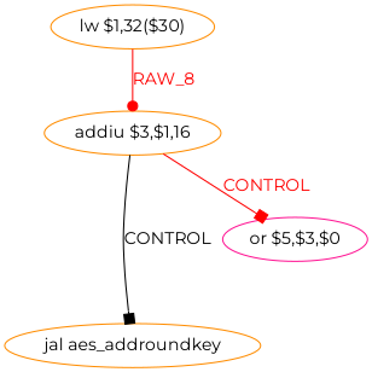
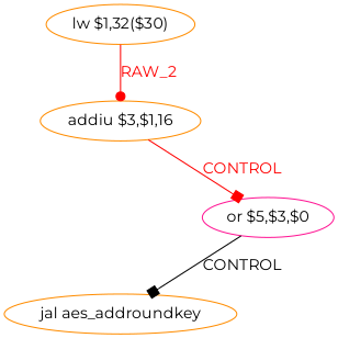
  digraph {
    fontname=Montserrat
    node [color=darkorange fontname=Montserrat shape=ellipse]
    edge [arrowhead=box color=red fontcolor=red fontname=Montserrat]
    n1 [label="jal aes_addroundkey"]
    n2 [label="lw $1,32($30)"]
    n3 [label="addiu $3,$1,16"]
    n4 [color=deeppink label="or $5,$3,$0"]
-   n2 -> n3 [arrowhead=dot label=RAW_8]
+   n2 -> n3 [arrowhead=dot label=RAW_2]
    n3 -> n4 [label=CONTROL]
-   n3 -> n1 [label=CONTROL color="" fontcolor=""]
+   n4 -> n1 [label=CONTROL color="" fontcolor=""]
  }
